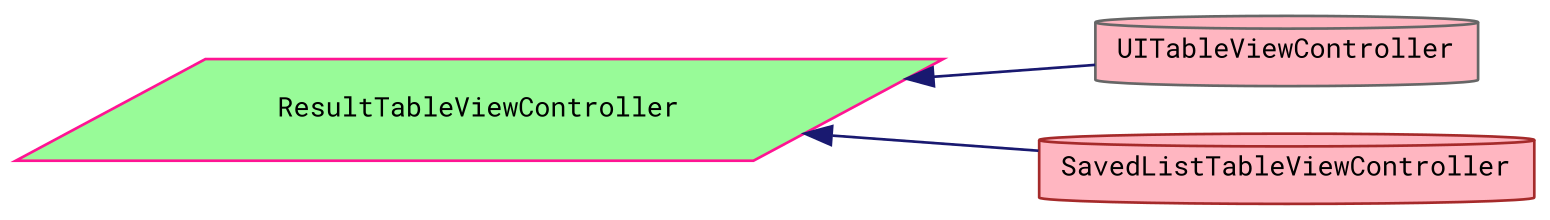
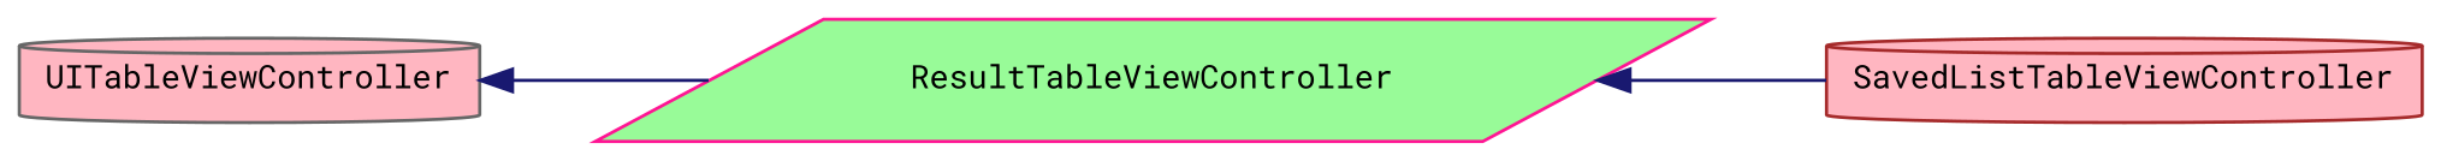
  digraph {
    fontname="Roboto Mono"
    rankdir=LR
    node [fillcolor=lightpink fontname="Roboto Mono" fontsize=10 shape=cylinder style=filled]
    edge [color=midnightblue dir=back fontname="Roboto Mono" fontsize=10 labelfontname=Helvetica labelfontsize=10 style=solid]
    n1 [color=gray40 height=0.2 label=UITableViewController width=0.4]
    n2 [color=deeppink fillcolor=palegreen height=0.2 label=ResultTableViewController shape=parallelogram width=0.4]
    n3 [color=brown height=0.2 label=SavedListTableViewController width=0.4]
-   n2 -> n1
+   n1 -> n2
    n2 -> n3
  }
